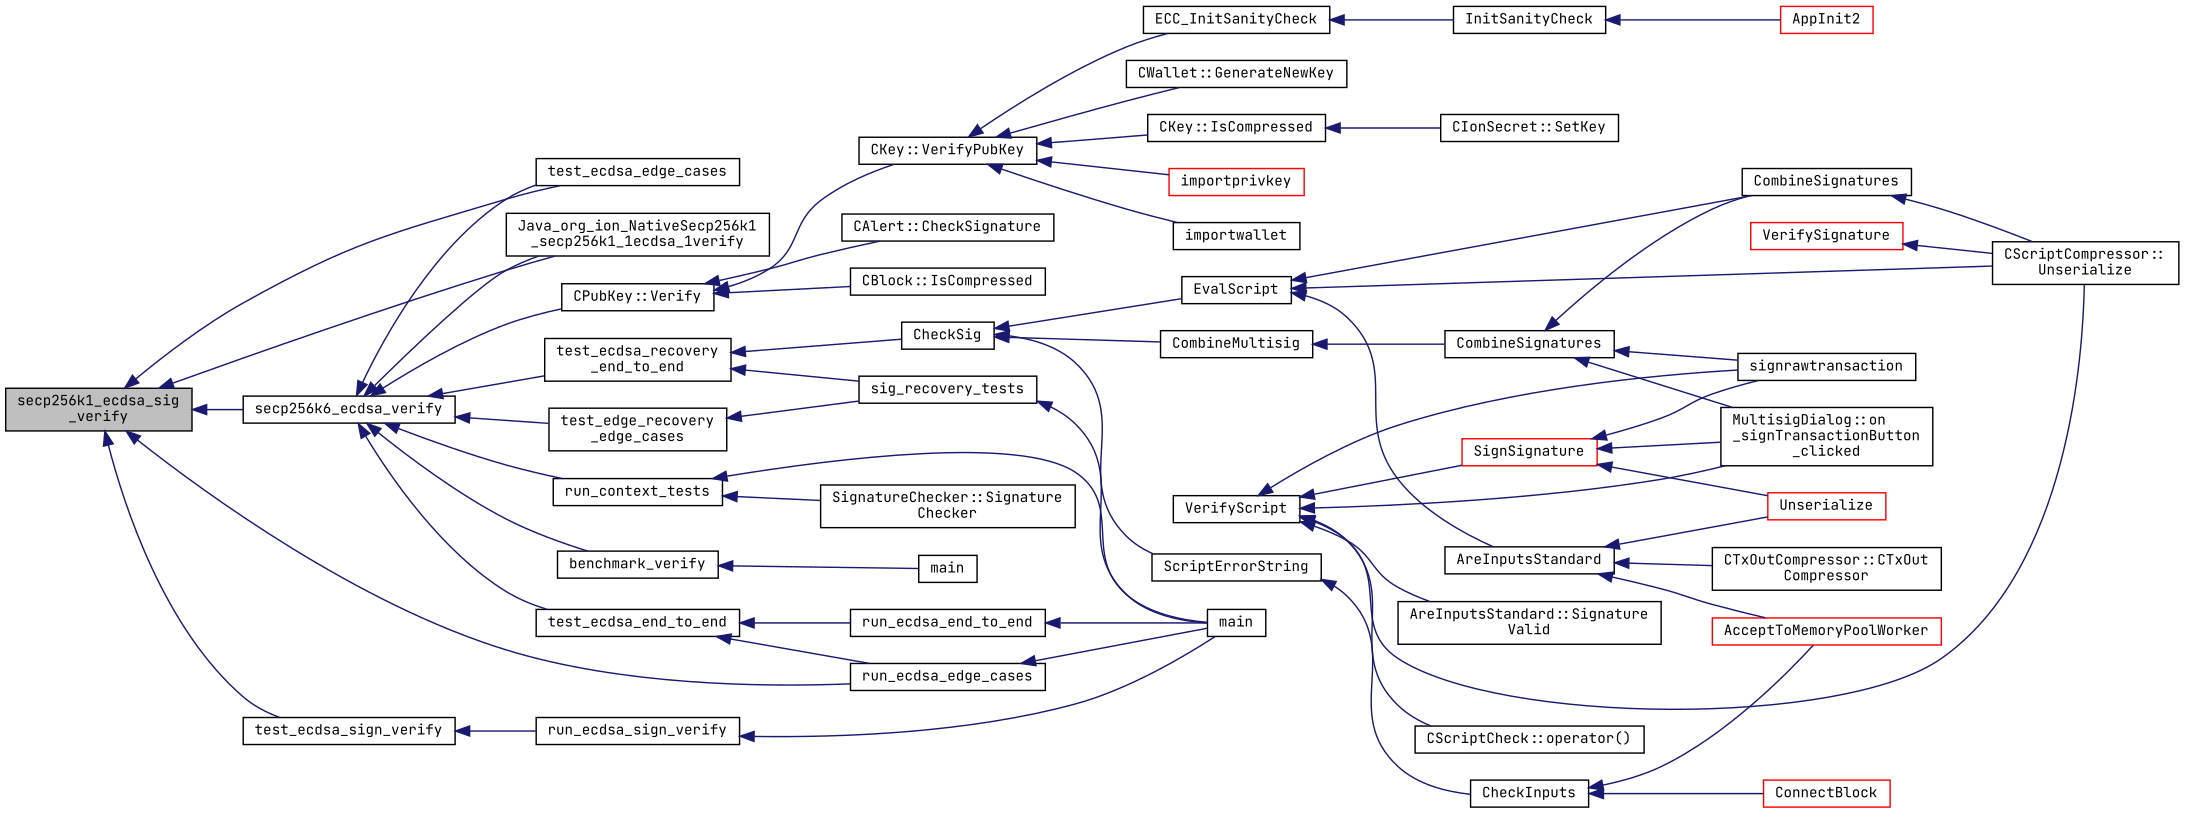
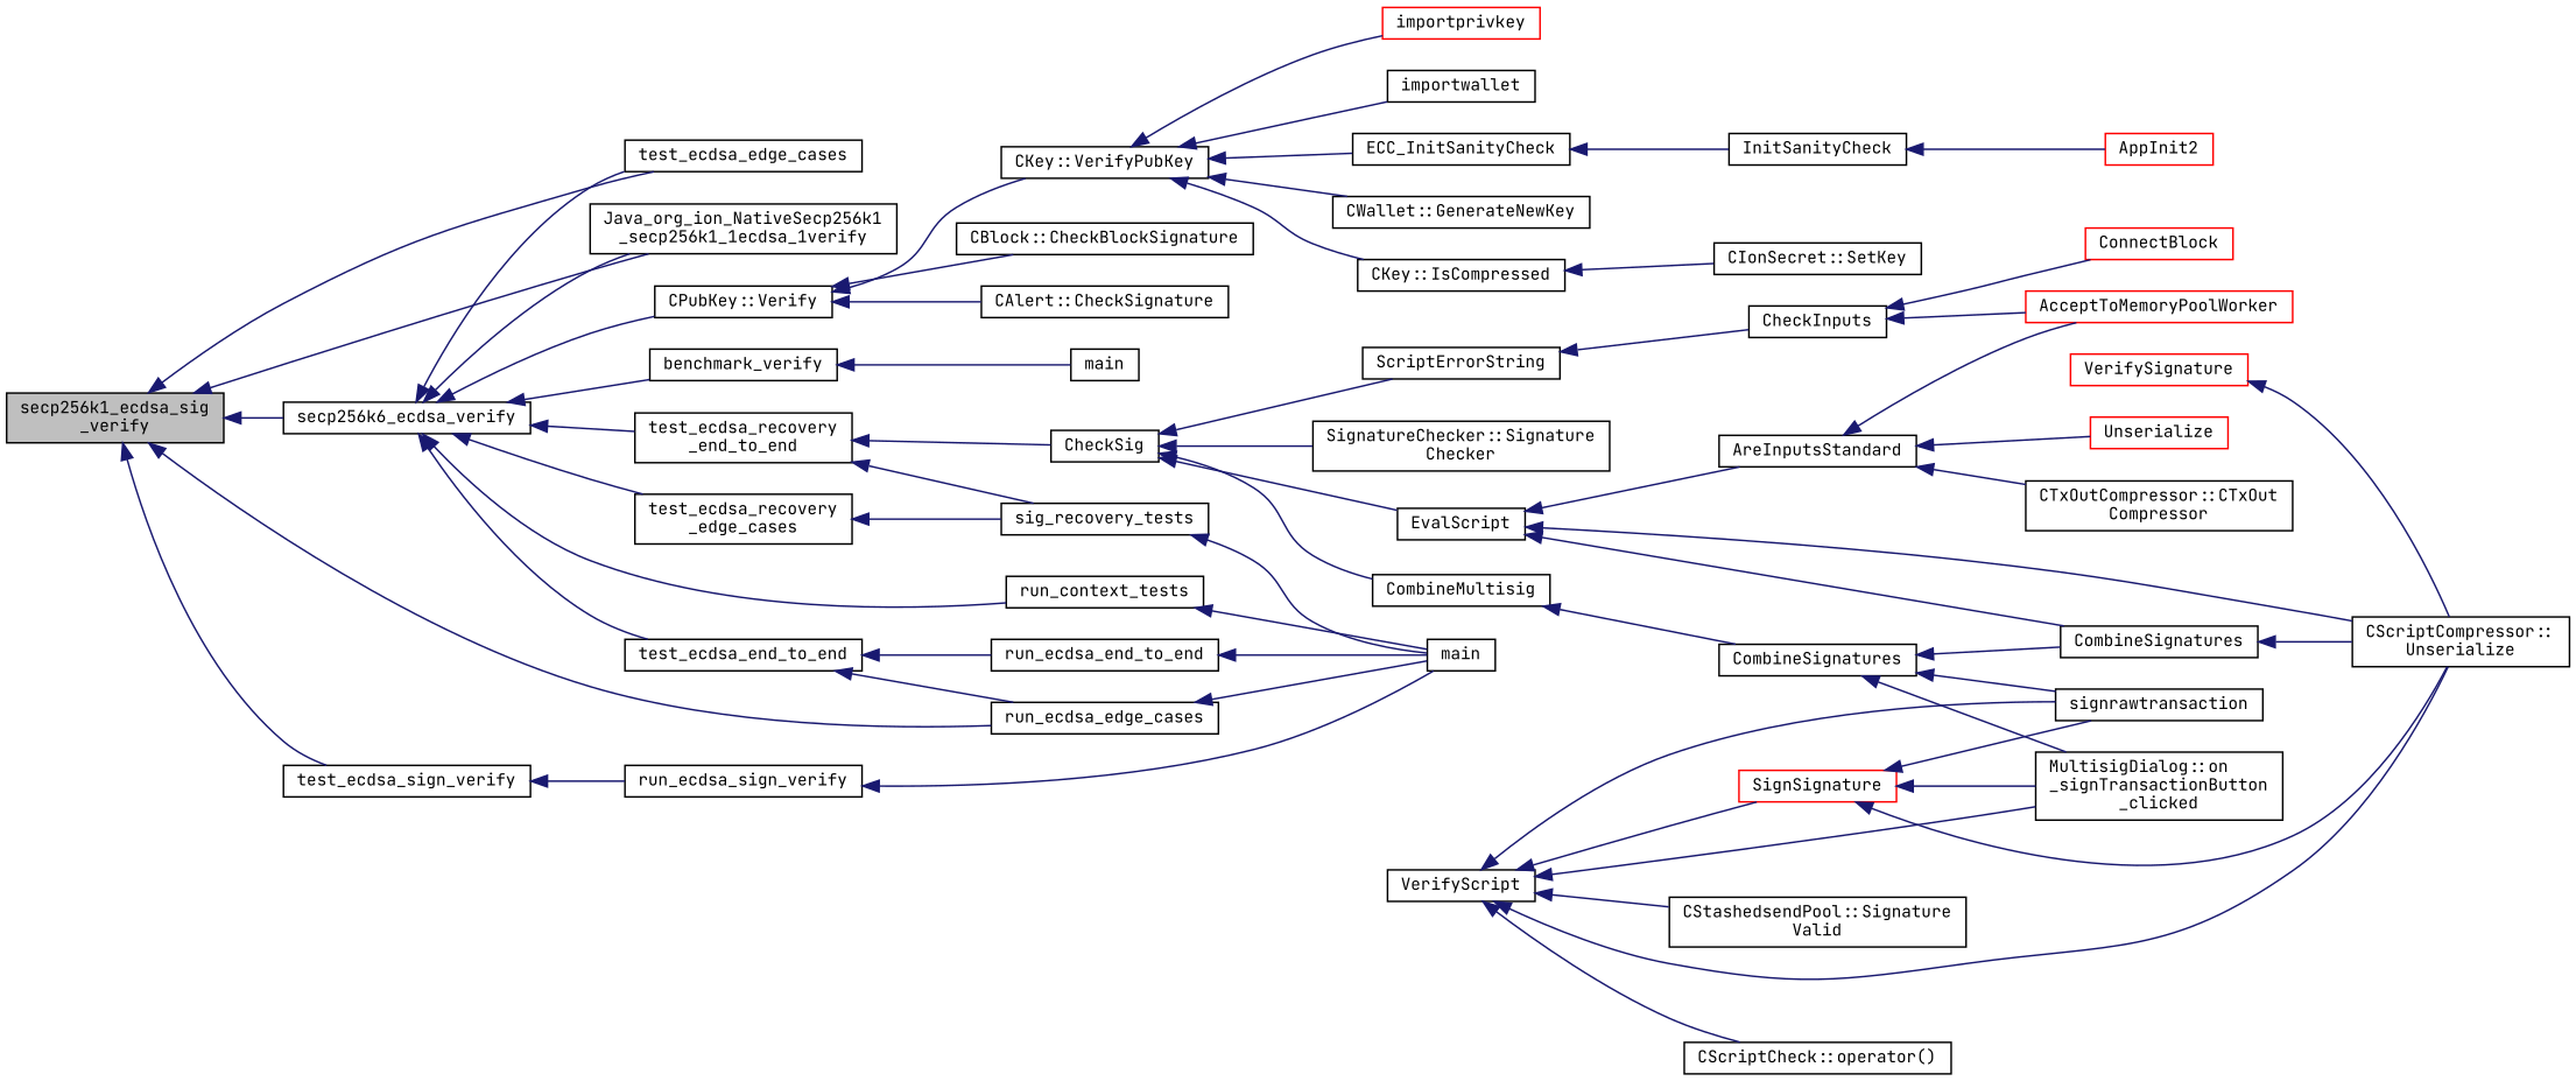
  digraph {
    fontname="JetBrains Mono"
    rankdir=LR
    node [color=black fillcolor=white fontname="JetBrains Mono" fontsize=10 shape=record style=filled]
    edge [color=midnightblue dir=back fontname="JetBrains Mono" fontsize=10 labelfontname=Helvetica labelfontsize=10 style=solid]
    n1 [fillcolor=grey75 fontcolor=black height=0.2 label="secp256k1_ecdsa_sig\l_verify" width=0.4]
    n2 [height=0.2 label=secp256k6_ecdsa_verify width=0.4]
    n3 [height=0.2 label=test_ecdsa_edge_cases width=0.4]
    n4 [height=0.2 label=run_ecdsa_edge_cases width=0.4]
    n5 [height=0.2 label=test_ecdsa_sign_verify width=0.4]
    n6 [height=0.2 label="Java_org_ion_NativeSecp256k1\l_secp256k1_1ecdsa_1verify" width=0.4]
    n7 [height=0.2 label=run_context_tests width=0.4]
    n8 [height=0.2 label="CPubKey::Verify" width=0.4]
    n9 [height=0.2 label=benchmark_verify width=0.4]
    n10 [height=0.2 label="test_ecdsa_recovery\l_end_to_end" width=0.4]
-   n11 [height=0.2 label="test_edge_recovery\l_edge_cases" width=0.4]
+   n11 [height=0.2 label="test_ecdsa_recovery\l_edge_cases" width=0.4]
    n12 [height=0.2 label=test_ecdsa_end_to_end width=0.4]
    n13 [height=0.2 label=main width=0.4]
    n14 [height=0.2 label=run_ecdsa_sign_verify width=0.4]
    n15 [height=0.2 label="CAlert::CheckSignature" width=0.4]
    n16 [height=0.2 label="CKey::VerifyPubKey" width=0.4]
-   n17 [height=0.2 label="CBlock::IsCompressed" width=0.4]
+   n17 [height=0.2 label="CBlock::CheckBlockSignature" width=0.4]
    n18 [height=0.2 label=main width=0.4]
    n19 [height=0.2 label=CheckSig width=0.4]
    n20 [height=0.2 label=sig_recovery_tests width=0.4]
    n21 [height=0.2 label=run_ecdsa_end_to_end width=0.4]
    n22 [height=0.2 label=ECC_InitSanityCheck width=0.4]
    n23 [height=0.2 label="CKey::IsCompressed" width=0.4]
    n24 [color=red height=0.2 label=importprivkey width=0.4]
    n25 [height=0.2 label=importwallet width=0.4]
    n26 [height=0.2 label="CWallet::GenerateNewKey" width=0.4]
    n27 [height=0.2 label=ScriptErrorString width=0.4]
    n28 [height=0.2 label=EvalScript width=0.4]
    n29 [height=0.2 label=CombineMultisig width=0.4]
    n30 [height=0.2 label="SignatureChecker::Signature\lChecker" width=0.4]
    n31 [height=0.2 label=InitSanityCheck width=0.4]
    n32 [height=0.2 label="CIonSecret::SetKey" width=0.4]
    n33 [color=red height=0.2 label=AppInit2 width=0.4]
    n34 [height=0.2 label=CheckInputs width=0.4]
    n35 [height=0.2 label=AreInputsStandard width=0.4]
    n36 [height=0.2 label="CScriptCompressor::\lUnserialize" width=0.4]
    n37 [height=0.2 label=CombineSignatures width=0.4]
    n38 [height=0.2 label=CombineSignatures width=0.4]
    n39 [color=red height=0.2 label=AcceptToMemoryPoolWorker width=0.4]
    n40 [color=red height=0.2 label=ConnectBlock width=0.4]
    n41 [color=red height=0.2 label=Unserialize width=0.4]
    n42 [height=0.2 label="CTxOutCompressor::CTxOut\lCompressor" width=0.4]
    n43 [height=0.2 label=VerifyScript width=0.4]
    n44 [height=0.2 label="MultisigDialog::on\l_signTransactionButton\l_clicked" width=0.4]
    n45 [height=0.2 label=signrawtransaction width=0.4]
    n46 [color=red height=0.2 label=SignSignature width=0.4]
-   n47 [height=0.2 label="AreInputsStandard::Signature\lValid" width=0.4]
+   n47 [height=0.2 label="CStashedsendPool::Signature\lValid" width=0.4]
    n48 [height=0.2 label="CScriptCheck::operator()" width=0.4]
    n49 [color=red height=0.2 label=VerifySignature width=0.4]
    n1 -> n2
    n1 -> n3
    n1 -> n4
    n1 -> n5
    n1 -> n6
    n2 -> n3
    n2 -> n6
    n2 -> n7
    n2 -> n8
    n2 -> n9
    n2 -> n10
    n2 -> n11
    n2 -> n12
    n4 -> n13
    n5 -> n14
    n7 -> n13
    n8 -> n15
    n8 -> n16
    n8 -> n17
    n9 -> n18
    n10 -> n19
    n10 -> n20
    n11 -> n20
    n12 -> n4
    n12 -> n21
    n14 -> n13
    n16 -> n22
    n16 -> n23
    n16 -> n24
    n16 -> n25
    n16 -> n26
    n19 -> n27
    n19 -> n28
    n19 -> n29
-   n7 -> n30
+   n19 -> n30
    n20 -> n13
    n21 -> n13
    n22 -> n31
    n23 -> n32
    n27 -> n34
    n28 -> n35
    n28 -> n36
    n28 -> n37
    n29 -> n38
    n31 -> n33
    n34 -> n39
    n34 -> n40
    n35 -> n39
    n35 -> n41
    n35 -> n42
    n37 -> n36
    n38 -> n37
    n38 -> n44
    n38 -> n45
    n43 -> n36
    n43 -> n44
    n43 -> n45
    n43 -> n46
    n43 -> n47
    n43 -> n48
-   n46 -> n41
+   n46 -> n36
    n46 -> n44
    n46 -> n45
    n49 -> n36
  }
